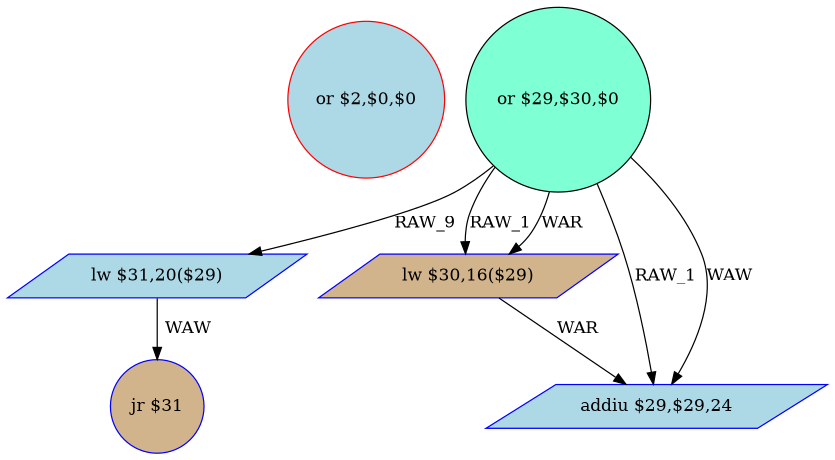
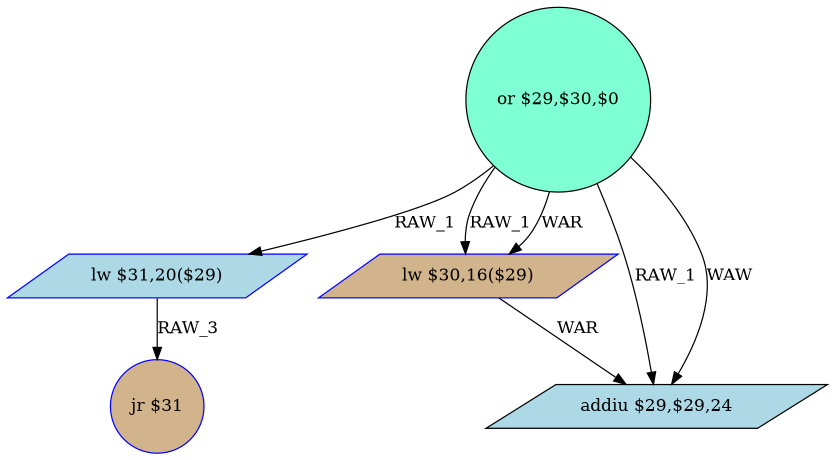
  digraph {
    node [color=blue fillcolor=lightblue shape=circle style=filled]
-   n1 [color=red label="or $2,$0,$0"]
    n2 [color=black fillcolor=aquamarine label="or $29,$30,$0"]
    n3 [label="lw $31,20($29)" shape=parallelogram]
    n4 [fillcolor=tan label="lw $30,16($29)" shape=parallelogram]
-   n5 [label="addiu $29,$29,24" shape=parallelogram]
+   n5 [color=black label="addiu $29,$29,24" shape=parallelogram]
    n6 [fillcolor=tan label="jr $31"]
-   n2 -> n3 [label=RAW_9]
+   n2 -> n3 [label=RAW_1]
    n2 -> n4 [label=RAW_1]
    n2 -> n4 [label=WAR]
    n2 -> n5 [label=RAW_1]
    n2 -> n5 [label=WAW]
-   n3 -> n6 [label=WAW]
+   n3 -> n6 [label=RAW_3]
    n4 -> n5 [label=WAR]
  }
